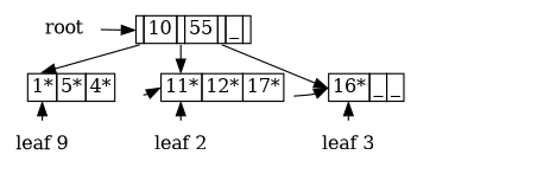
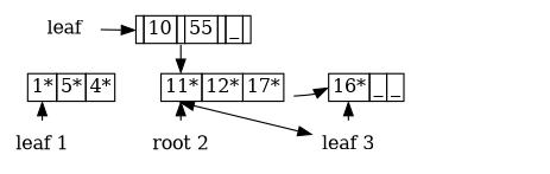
  digraph {
    nodespe=0.1
    ranksep=0.1
    splines=false
    node [shape=none]
    edge [headport=key0]
    n1 [label=<<table border="0" cellborder="1" cellspacing="0">                     <tr>                         <td port="connector0"></td>                         <td port="key0">10</td>                         <td port="connector1"></td>                         <td port="key1">55</td>                         <td port="connector2"></td>                         <td port="key2">_</td>                         <td port="connector3"></td>                     </tr>                 </table>>]
-   n2 [label=root]
+   n2 [label=leaf]
    n3 [label=<<table border="0" cellborder="1" cellspacing="0">                     <tr>                         <td port="key0">1*</td>                         <td port="key1">5*</td>                         <td port="key2">4*</td>                     </tr>                 </table>>]
    n4 [label=<<table border="0" cellborder="1" cellspacing="0">                     <tr>                         <td port="key0">11*</td>                         <td port="key1">12*</td>                         <td port="key2">17*</td>                     </tr>                 </table>>]
    n5 [label=<<table border="0" cellborder="1" cellspacing="0">                     <tr>                         <td port="key0">16*</td>                         <td port="key1">_</td>                         <td port="key2">_</td>                     </tr>                 </table>>]
-   n6 [label="leaf 9"]
-   n7 [label="leaf 2"]
+   n6 [label="leaf 1"]
+   n7 [label="root 2"]
    n8 [label="leaf 3"]
    leaves [style=invisible shape=""]
    subgraph sub_1 {
      rank=min
      n1
      n2
    }
    subgraph sub_2 {
      rank=same
      n3
      n4
      n5
    }
    subgraph sub_3 {
      rank=max
      n6
      n7
      n8
    }
-   n1 -> n3 [tailport=connector0]
    n1 -> n4 [tailport=connector1]
-   n1 -> n5 [tailport=connector2]
    n2 -> n1 [headport=connector0]
-   n3 -> n4 [constraint=false dir=both]
+   n8 -> n4 [constraint=false dir=both]
    n4 -> n5 [constraint=false dir=both]
    n6 -> n3
    n6 -> n7 [constraint=false style=invis]
    n7 -> n4
    n7 -> n8 [constraint=false style=invis]
    n8 -> n5
    leaves -> n6 [constraint=false style=invis]
  }
